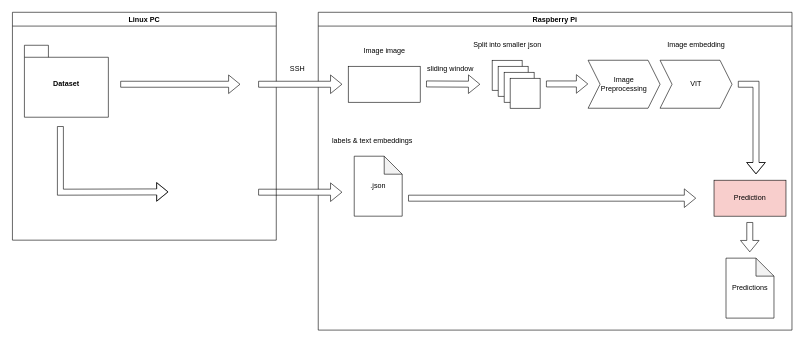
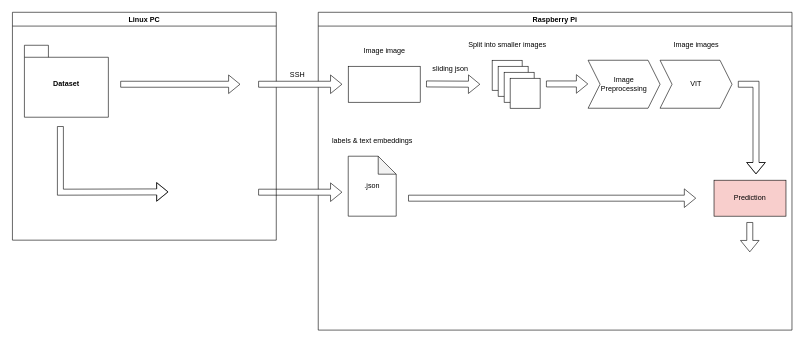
  <mxCell id="0" />
  <mxCell id="1" parent="0" />
  <mxCell id="2" value="Raspberry Pi" style="swimlane;whiteSpace=wrap;html=1;" vertex="1" parent="1"><mxGeometry x="530" y="20" width="790" height="530" as="geometry"><mxRectangle x="30" y="300" width="110" height="30" as="alternateBounds" /></mxGeometry></mxCell>
  <mxCell id="3" value="" style="group" vertex="1" connectable="0" parent="2"><mxGeometry x="50" y="40" width="640" height="120" as="geometry" /></mxCell>
  <mxCell id="4" value="" style="rounded=0;whiteSpace=wrap;html=1;" vertex="1" parent="3"><mxGeometry x="240" y="40" width="50" height="50" as="geometry" /></mxCell>
  <mxCell id="5" value="" style="rounded=0;whiteSpace=wrap;html=1;" vertex="1" parent="3"><mxGeometry x="250" y="50" width="50" height="50" as="geometry" /></mxCell>
  <mxCell id="6" value="" style="rounded=0;whiteSpace=wrap;html=1;" vertex="1" parent="3"><mxGeometry x="260" y="60" width="50" height="50" as="geometry" /></mxCell>
  <mxCell id="7" value="" style="rounded=0;whiteSpace=wrap;html=1;" vertex="1" parent="3"><mxGeometry x="270" y="70" width="50" height="50" as="geometry" /></mxCell>
  <mxCell id="8" value="" style="shape=flexArrow;endArrow=classic;html=1;rounded=0;" edge="1" parent="3"><mxGeometry width="50" height="50" relative="1" as="geometry"><mxPoint x="130" y="79.5" as="sourcePoint" /><mxPoint x="220" y="80" as="targetPoint" /></mxGeometry></mxCell>
  <mxCell id="9" value="Image image" style="text;html=1;align=center;verticalAlign=middle;resizable=0;points=[];autosize=1;strokeColor=none;fillColor=none;" vertex="1" parent="3"><mxGeometry x="5" y="10" width="110" height="30" as="geometry" /></mxCell>
- <mxCell id="10" value="Split into smaller json" style="text;html=1;align=center;verticalAlign=middle;resizable=0;points=[];autosize=1;strokeColor=none;fillColor=none;" vertex="1" parent="3"><mxGeometry x="190" width="150" height="30" as="geometry" /></mxCell>
+ <mxCell id="10" value="Split into smaller images" style="text;html=1;align=center;verticalAlign=middle;resizable=0;points=[];autosize=1;strokeColor=none;fillColor=none;" vertex="1" parent="3"><mxGeometry x="190" width="150" height="30" as="geometry" /></mxCell>
  <mxCell id="11" value="VIT" style="shape=step;perimeter=stepPerimeter;whiteSpace=wrap;html=1;fixedSize=1;" vertex="1" parent="3"><mxGeometry x="520" y="40" width="120" height="80" as="geometry" /></mxCell>
- <mxCell id="12" value="Image embedding" style="text;html=1;align=center;verticalAlign=middle;resizable=0;points=[];autosize=1;strokeColor=none;fillColor=none;" vertex="1" parent="3"><mxGeometry x="520" width="120" height="30" as="geometry" /></mxCell>
- <mxCell id="13" value="sliding window" style="text;html=1;align=center;verticalAlign=middle;resizable=0;points=[];autosize=1;strokeColor=none;fillColor=none;" vertex="1" parent="3"><mxGeometry x="120" y="40" width="100" height="30" as="geometry" /></mxCell>
+ <mxCell id="12" value="Image images" style="text;html=1;align=center;verticalAlign=middle;resizable=0;points=[];autosize=1;strokeColor=none;fillColor=none;" vertex="1" parent="3"><mxGeometry x="520" width="120" height="30" as="geometry" /></mxCell>
+ <mxCell id="13" value="sliding json" style="text;html=1;align=center;verticalAlign=middle;resizable=0;points=[];autosize=1;strokeColor=none;fillColor=none;" vertex="1" parent="3"><mxGeometry x="120" y="40" width="100" height="30" as="geometry" /></mxCell>
  <mxCell id="14" value="Image&lt;br&gt;Preprocessing" style="shape=step;perimeter=stepPerimeter;whiteSpace=wrap;html=1;fixedSize=1;" vertex="1" parent="3"><mxGeometry x="400" y="40" width="120" height="80" as="geometry" /></mxCell>
  <mxCell id="15" value="" style="shape=flexArrow;endArrow=classic;html=1;rounded=0;" edge="1" parent="3"><mxGeometry width="50" height="50" relative="1" as="geometry"><mxPoint x="330" y="79.5" as="sourcePoint" /><mxPoint x="400" y="79.5" as="targetPoint" /></mxGeometry></mxCell>
  <mxCell id="16" value="" style="rounded=0;whiteSpace=wrap;html=1;" vertex="1" parent="3"><mxGeometry y="50" width="120" height="60" as="geometry" /></mxCell>
  <mxCell id="17" value="" style="shape=flexArrow;endArrow=classic;html=1;rounded=0;" edge="1" parent="2"><mxGeometry width="50" height="50" relative="1" as="geometry"><mxPoint x="700" y="120" as="sourcePoint" /><mxPoint x="730" y="270" as="targetPoint" /><Array as="points"><mxPoint x="730" y="120" /></Array></mxGeometry></mxCell>
- <mxCell id="18" value=".json" style="shape=note;whiteSpace=wrap;html=1;backgroundOutline=1;darkOpacity=0.05;" vertex="1" parent="2"><mxGeometry x="60" y="240" width="80" height="100" as="geometry" /></mxCell>
+ <mxCell id="18" value=".json" style="shape=note;whiteSpace=wrap;html=1;backgroundOutline=1;darkOpacity=0.05;" vertex="1" parent="2"><mxGeometry x="50" y="240" width="80" height="100" as="geometry" /></mxCell>
  <mxCell id="19" value="labels &amp;amp; text embeddings" style="text;html=1;align=center;verticalAlign=middle;resizable=0;points=[];autosize=1;strokeColor=none;fillColor=none;" vertex="1" parent="2"><mxGeometry x="10" y="200" width="160" height="30" as="geometry" /></mxCell>
  <mxCell id="20" value="Prediction" style="rounded=0;whiteSpace=wrap;html=1;fillColor=#f8cecc;" vertex="1" parent="2"><mxGeometry x="660" y="280" width="120" height="60" as="geometry" /></mxCell>
  <mxCell id="21" value="" style="shape=flexArrow;endArrow=classic;html=1;rounded=0;fillColor=default;" edge="1" parent="2"><mxGeometry width="50" height="50" relative="1" as="geometry"><mxPoint x="-100" y="300" as="sourcePoint" /><mxPoint x="40" y="300" as="targetPoint" /></mxGeometry></mxCell>
- <mxCell id="22" value="Predictions" style="shape=note;whiteSpace=wrap;html=1;backgroundOutline=1;darkOpacity=0.05;" vertex="1" parent="2"><mxGeometry x="680" y="410" width="80" height="100" as="geometry" /></mxCell>
  <mxCell id="23" value="" style="shape=flexArrow;endArrow=classic;html=1;rounded=0;" edge="1" parent="2"><mxGeometry width="50" height="50" relative="1" as="geometry"><mxPoint x="719.66" y="350" as="sourcePoint" /><mxPoint x="719.66" y="400" as="targetPoint" /></mxGeometry></mxCell>
  <mxCell id="24" value="Linux PC" style="swimlane;whiteSpace=wrap;html=1;" vertex="1" parent="1"><mxGeometry x="20" y="20" width="440" height="380" as="geometry" /></mxCell>
  <mxCell id="25" value="Dataset" style="shape=folder;fontStyle=1;spacingTop=10;tabWidth=40;tabHeight=20;tabPosition=left;html=1;whiteSpace=wrap;" vertex="1" parent="24"><mxGeometry x="20" y="55" width="140" height="120" as="geometry" /></mxCell>
  <mxCell id="26" value="" style="shape=flexArrow;endArrow=classic;html=1;rounded=0;" edge="1" parent="24"><mxGeometry width="50" height="50" relative="1" as="geometry"><mxPoint x="80" y="190" as="sourcePoint" /><mxPoint x="260" y="299.5" as="targetPoint" /><Array as="points"><mxPoint x="80" y="300" /></Array></mxGeometry></mxCell>
  <mxCell id="27" value="" style="shape=flexArrow;endArrow=classic;html=1;rounded=0;fillColor=default;" edge="1" parent="1"><mxGeometry width="50" height="50" relative="1" as="geometry"><mxPoint x="430" y="140" as="sourcePoint" /><mxPoint x="570" y="140" as="targetPoint" /></mxGeometry></mxCell>
- <mxCell id="28" value="SSH" style="text;html=1;align=center;verticalAlign=middle;resizable=0;points=[];autosize=1;strokeColor=none;fillColor=none;" vertex="1" parent="1"><mxGeometry x="470" y="100" width="50" height="30" as="geometry" /></mxCell>
+ <mxCell id="28" value="SSH" style="text;html=1;align=center;verticalAlign=middle;resizable=0;points=[];autosize=1;strokeColor=none;fillColor=none;" vertex="1" parent="1"><mxGeometry x="470" y="110" width="50" height="30" as="geometry" /></mxCell>
  <mxCell id="29" value="" style="shape=flexArrow;endArrow=classic;html=1;rounded=0;" edge="1" parent="1"><mxGeometry width="50" height="50" relative="1" as="geometry"><mxPoint x="200" y="140" as="sourcePoint" /><mxPoint x="400" y="140" as="targetPoint" /></mxGeometry></mxCell>
  <mxCell id="30" value="" style="shape=flexArrow;endArrow=classic;html=1;rounded=0;" edge="1" parent="1"><mxGeometry width="50" height="50" relative="1" as="geometry"><mxPoint x="680" y="330" as="sourcePoint" /><mxPoint x="1160" y="330" as="targetPoint" /></mxGeometry></mxCell>
